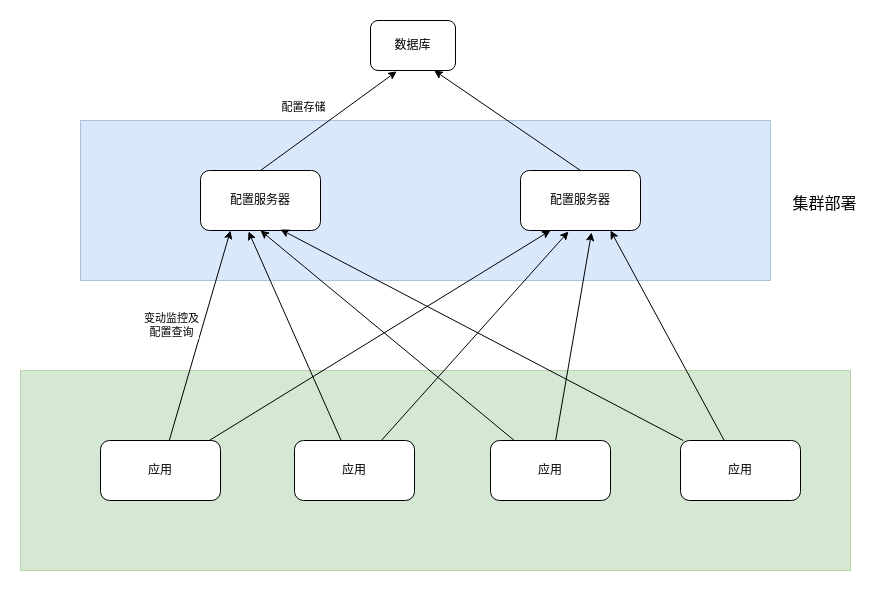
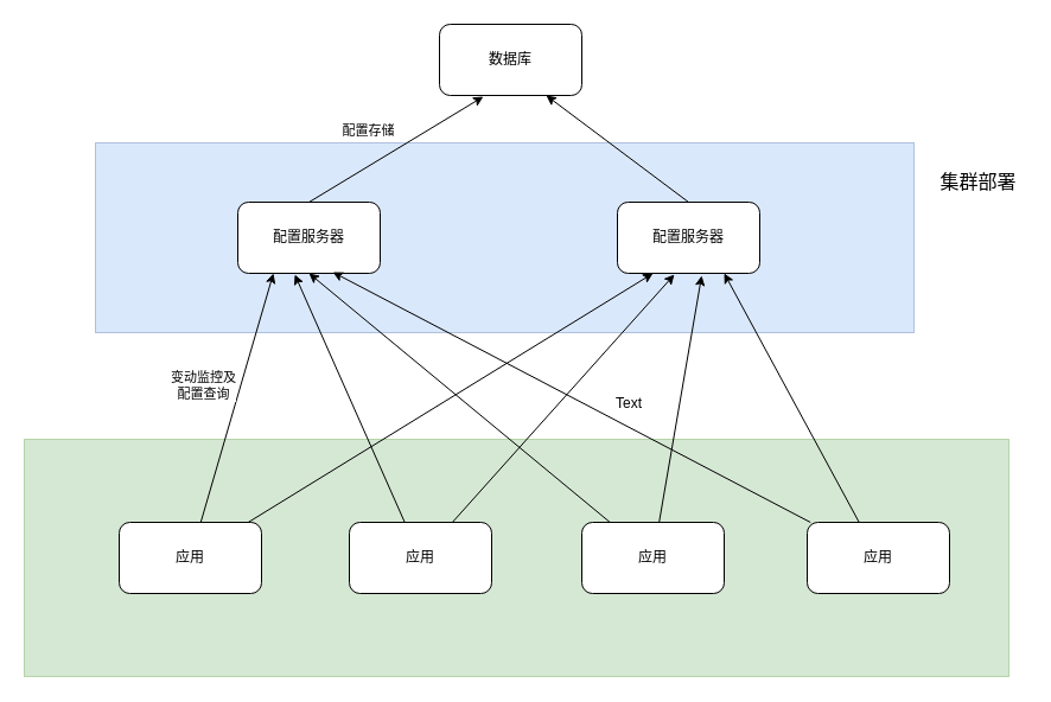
  <mxCell id="0" />
  <mxCell id="1" parent="0" />
  <mxCell id="2" value="" style="rounded=0;whiteSpace=wrap;html=1;dashed=1;dashPattern=1 1;fillColor=#d5e8d4;strokeColor=#82b366;" vertex="1" parent="1"><mxGeometry x="20" y="370" width="830" height="200" as="geometry" /></mxCell>
  <mxCell id="3" value="" style="rounded=0;whiteSpace=wrap;html=1;dashed=1;dashPattern=1 1;fillColor=#dae8fc;strokeColor=#6c8ebf;" vertex="1" parent="1"><mxGeometry x="80" y="120" width="690" height="160" as="geometry" /></mxCell>
- <mxCell id="4" value="数据库" style="rounded=1;whiteSpace=wrap;html=1;" vertex="1" parent="1"><mxGeometry x="370" y="20" width="85" height="50" as="geometry" /></mxCell>
+ <mxCell id="4" value="数据库" style="rounded=1;whiteSpace=wrap;html=1;" vertex="1" parent="1"><mxGeometry x="370" y="20" width="120" height="60" as="geometry" /></mxCell>
  <mxCell id="5" value="配置存储" style="rounded=0;orthogonalLoop=1;jettySize=auto;html=1;entryX=0.308;entryY=1.017;entryDx=0;entryDy=0;entryPerimeter=0;exitX=0.5;exitY=0;exitDx=0;exitDy=0;labelBorderColor=none;" edge="1" parent="1" source="6" target="4"><mxGeometry x="-0.14" y="25" relative="1" as="geometry"><mxPoint x="430" y="160" as="targetPoint" /><mxPoint as="offset" /></mxGeometry></mxCell>
  <mxCell id="6" value="配置服务器" style="rounded=1;whiteSpace=wrap;html=1;" vertex="1" parent="1"><mxGeometry x="200" y="170" width="120" height="60" as="geometry" /></mxCell>
  <mxCell id="7" value="" style="rounded=0;orthogonalLoop=1;jettySize=auto;html=1;exitX=0.5;exitY=0;exitDx=0;exitDy=0;entryX=0.75;entryY=1;entryDx=0;entryDy=0;" edge="1" parent="1" source="8" target="4"><mxGeometry relative="1" as="geometry" /></mxCell>
  <mxCell id="8" value="配置服务器" style="rounded=1;whiteSpace=wrap;html=1;" vertex="1" parent="1"><mxGeometry x="520" y="170" width="120" height="60" as="geometry" /></mxCell>
  <mxCell id="9" style="edgeStyle=none;rounded=0;orthogonalLoop=1;jettySize=auto;html=1;entryX=0.25;entryY=1;entryDx=0;entryDy=0;" edge="1" parent="1" source="12" target="6"><mxGeometry relative="1" as="geometry" /></mxCell>
  <mxCell id="10" value="变动监控及&lt;br&gt;配置查询" style="edgeLabel;html=1;align=center;verticalAlign=middle;resizable=0;points=[];" vertex="1" connectable="0" parent="9"><mxGeometry x="0.101" y="2" relative="1" as="geometry"><mxPoint x="-30.43" as="offset" /></mxGeometry></mxCell>
  <mxCell id="11" style="edgeStyle=none;rounded=0;orthogonalLoop=1;jettySize=auto;html=1;entryX=0.25;entryY=1;entryDx=0;entryDy=0;" edge="1" parent="1" source="12" target="8"><mxGeometry relative="1" as="geometry" /></mxCell>
  <mxCell id="12" value="应用" style="rounded=1;whiteSpace=wrap;html=1;" vertex="1" parent="1"><mxGeometry x="100" y="440" width="120" height="60" as="geometry" /></mxCell>
  <mxCell id="13" style="edgeStyle=none;rounded=0;orthogonalLoop=1;jettySize=auto;html=1;entryX=0.4;entryY=1.017;entryDx=0;entryDy=0;entryPerimeter=0;" edge="1" parent="1" source="15" target="6"><mxGeometry relative="1" as="geometry"><mxPoint x="250" y="270" as="targetPoint" /></mxGeometry></mxCell>
  <mxCell id="14" style="edgeStyle=none;rounded=0;orthogonalLoop=1;jettySize=auto;html=1;entryX=0.4;entryY=1.017;entryDx=0;entryDy=0;entryPerimeter=0;" edge="1" parent="1" source="15" target="8"><mxGeometry relative="1" as="geometry"><mxPoint x="420" y="270" as="targetPoint" /></mxGeometry></mxCell>
  <mxCell id="15" value="应用" style="rounded=1;whiteSpace=wrap;html=1;" vertex="1" parent="1"><mxGeometry x="294" y="440" width="120" height="60" as="geometry" /></mxCell>
  <mxCell id="16" style="edgeStyle=none;rounded=0;orthogonalLoop=1;jettySize=auto;html=1;entryX=0.5;entryY=1;entryDx=0;entryDy=0;" edge="1" parent="1" source="18" target="6"><mxGeometry relative="1" as="geometry" /></mxCell>
  <mxCell id="17" style="edgeStyle=none;rounded=0;orthogonalLoop=1;jettySize=auto;html=1;entryX=0.592;entryY=1.033;entryDx=0;entryDy=0;entryPerimeter=0;" edge="1" parent="1" source="18" target="8"><mxGeometry relative="1" as="geometry"><Array as="points" /></mxGeometry></mxCell>
  <mxCell id="18" value="应用" style="rounded=1;whiteSpace=wrap;html=1;" vertex="1" parent="1"><mxGeometry x="490" y="440" width="120" height="60" as="geometry" /></mxCell>
  <mxCell id="19" style="edgeStyle=none;rounded=0;orthogonalLoop=1;jettySize=auto;html=1;entryX=0.75;entryY=1;entryDx=0;entryDy=0;" edge="1" parent="1" source="21" target="8"><mxGeometry relative="1" as="geometry" /></mxCell>
  <mxCell id="20" style="edgeStyle=none;rounded=0;orthogonalLoop=1;jettySize=auto;html=1;entryX=0.667;entryY=0.983;entryDx=0;entryDy=0;entryPerimeter=0;" edge="1" parent="1" source="21" target="6"><mxGeometry relative="1" as="geometry" /></mxCell>
  <mxCell id="21" value="应用" style="rounded=1;whiteSpace=wrap;html=1;" vertex="1" parent="1"><mxGeometry x="680" y="440" width="120" height="60" as="geometry" /></mxCell>
- <mxCell id="23" value="集群部署" style="text;html=1;align=center;verticalAlign=middle;resizable=0;points=[];autosize=1;fontSize=16;" vertex="1" parent="1"><mxGeometry x="784" y="193" width="80" height="20" as="geometry" /></mxCell>
+ <mxCell id="22" value="Text" style="text;html=1;strokeColor=none;fillColor=none;align=center;verticalAlign=middle;whiteSpace=wrap;rounded=0;dashed=1;dashPattern=1 1;" vertex="1" parent="1"><mxGeometry x="510" y="330" width="40" height="20" as="geometry" /></mxCell>
+ <mxCell id="23" value="集群部署" style="text;html=1;align=center;verticalAlign=middle;resizable=0;points=[];autosize=1;fontSize=16;" vertex="1" parent="1"><mxGeometry x="784" y="143" width="80" height="20" as="geometry" /></mxCell>
